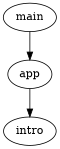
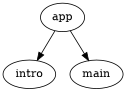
  digraph {
    package="ru.kode.way.nav05"
    app [type=flow]
    intro
    main
    app -> intro
-   main -> app
+   app -> main
  }
